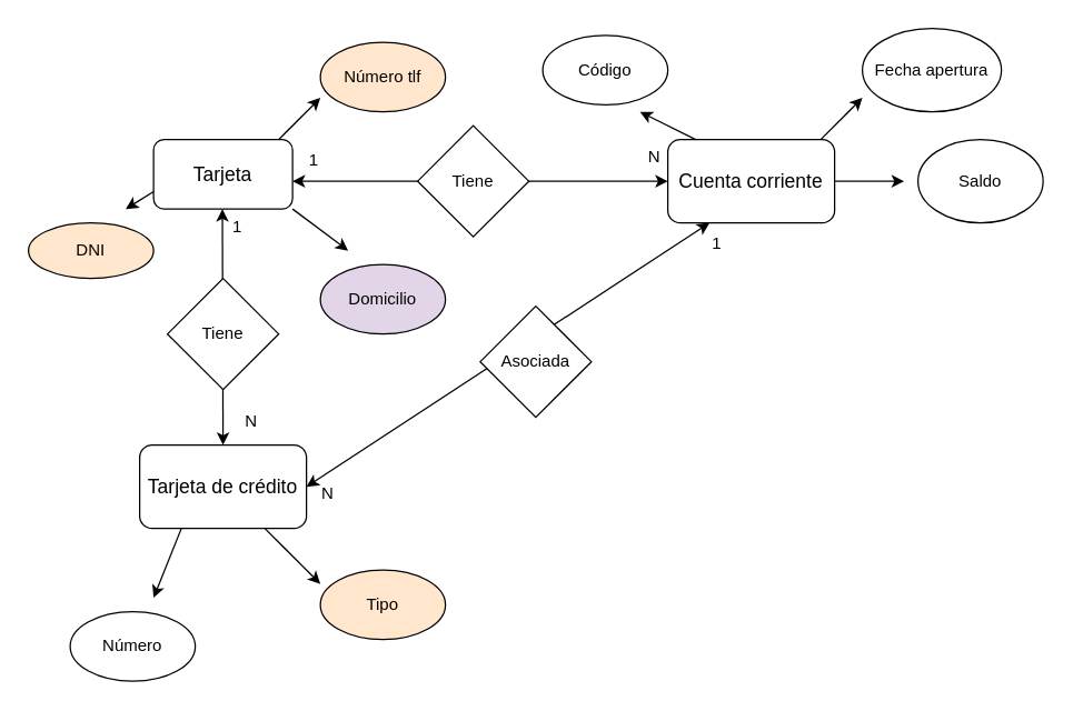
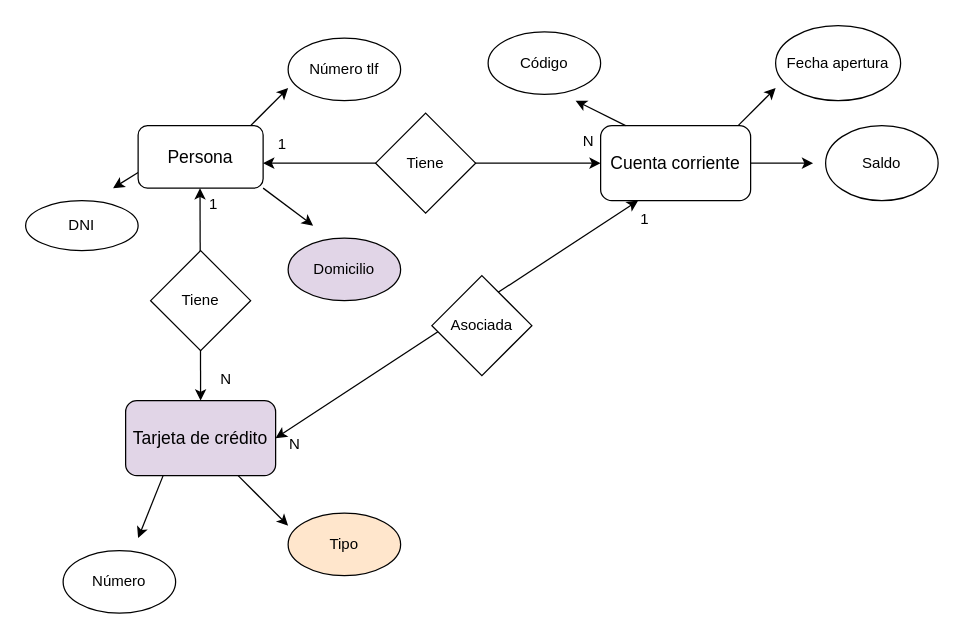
  <mxCell id="0" />
  <mxCell id="1" parent="0" />
  <mxCell id="2" style="edgeStyle=none;html=1;exitX=1;exitY=0.75;exitDx=0;exitDy=0;" edge="1" parent="1"><mxGeometry relative="1" as="geometry"><mxPoint x="250" y="180" as="targetPoint" /><mxPoint x="210" y="150" as="sourcePoint" /><Array as="points" /></mxGeometry></mxCell>
  <mxCell id="3" style="edgeStyle=none;html=1;exitX=0;exitY=0.75;exitDx=0;exitDy=0;" edge="1" parent="1" source="4"><mxGeometry relative="1" as="geometry"><mxPoint x="90" y="150" as="targetPoint" /></mxGeometry></mxCell>
- <mxCell id="4" value="&lt;font style=&quot;font-size: 14px;&quot;&gt;Tarjeta&lt;/font&gt;" style="rounded=1;whiteSpace=wrap;html=1;" vertex="1" parent="1"><mxGeometry x="110" y="100" width="100" height="50" as="geometry" /></mxCell>
- <mxCell id="5" value="DNI" style="ellipse;whiteSpace=wrap;html=1;fillColor=#ffe6cc;" vertex="1" parent="1"><mxGeometry x="20" y="160" width="90" height="40" as="geometry" /></mxCell>
+ <mxCell id="4" value="&lt;font style=&quot;font-size: 14px;&quot;&gt;Persona&lt;/font&gt;" style="rounded=1;whiteSpace=wrap;html=1;" vertex="1" parent="1"><mxGeometry x="110" y="100" width="100" height="50" as="geometry" /></mxCell>
+ <mxCell id="5" value="DNI" style="ellipse;whiteSpace=wrap;html=1;" vertex="1" parent="1"><mxGeometry x="20" y="160" width="90" height="40" as="geometry" /></mxCell>
  <mxCell id="6" value="Domicilio" style="ellipse;whiteSpace=wrap;html=1;fillColor=#e1d5e7;" vertex="1" parent="1"><mxGeometry x="230" y="190" width="90" height="50" as="geometry" /></mxCell>
  <mxCell id="7" value="" style="endArrow=classic;html=1;" edge="1" parent="1"><mxGeometry width="50" height="50" relative="1" as="geometry"><mxPoint x="200" y="100" as="sourcePoint" /><mxPoint x="230" y="70" as="targetPoint" /></mxGeometry></mxCell>
- <mxCell id="8" value="Número tlf" style="ellipse;whiteSpace=wrap;html=1;fillColor=#ffe6cc;" vertex="1" parent="1"><mxGeometry x="230" y="30" width="90" height="50" as="geometry" /></mxCell>
+ <mxCell id="8" value="Número tlf" style="ellipse;whiteSpace=wrap;html=1;" vertex="1" parent="1"><mxGeometry x="230" y="30" width="90" height="50" as="geometry" /></mxCell>
  <mxCell id="9" value="" style="endArrow=classic;startArrow=classic;html=1;" edge="1" parent="1"><mxGeometry width="50" height="50" relative="1" as="geometry"><mxPoint x="210" y="130" as="sourcePoint" /><mxPoint x="480" y="130" as="targetPoint" /></mxGeometry></mxCell>
  <mxCell id="10" style="edgeStyle=none;html=1;" edge="1" parent="1" source="11"><mxGeometry relative="1" as="geometry"><mxPoint x="650" y="130" as="targetPoint" /></mxGeometry></mxCell>
  <mxCell id="11" value="&lt;font style=&quot;font-size: 14px;&quot;&gt;Cuenta corriente&lt;/font&gt;" style="rounded=1;whiteSpace=wrap;html=1;" vertex="1" parent="1"><mxGeometry x="480" y="100" width="120" height="60" as="geometry" /></mxCell>
  <mxCell id="12" value="Saldo" style="ellipse;whiteSpace=wrap;html=1;" vertex="1" parent="1"><mxGeometry x="660" y="100" width="90" height="60" as="geometry" /></mxCell>
  <mxCell id="13" value="" style="endArrow=classic;html=1;" edge="1" parent="1"><mxGeometry width="50" height="50" relative="1" as="geometry"><mxPoint x="590" y="100" as="sourcePoint" /><mxPoint x="620" y="70" as="targetPoint" /></mxGeometry></mxCell>
  <mxCell id="14" value="Fecha apertura" style="ellipse;whiteSpace=wrap;html=1;" vertex="1" parent="1"><mxGeometry x="620" y="20" width="100" height="60" as="geometry" /></mxCell>
  <mxCell id="15" value="" style="endArrow=classic;html=1;" edge="1" parent="1"><mxGeometry width="50" height="50" relative="1" as="geometry"><mxPoint x="500" y="100" as="sourcePoint" /><mxPoint x="460" y="80" as="targetPoint" /></mxGeometry></mxCell>
  <mxCell id="16" value="Código" style="ellipse;whiteSpace=wrap;html=1;" vertex="1" parent="1"><mxGeometry x="390" y="25" width="90" height="50" as="geometry" /></mxCell>
  <mxCell id="17" value="" style="endArrow=classic;startArrow=classic;html=1;" edge="1" parent="1"><mxGeometry width="50" height="50" relative="1" as="geometry"><mxPoint x="160" y="320" as="sourcePoint" /><mxPoint x="159.5" y="150" as="targetPoint" /></mxGeometry></mxCell>
  <mxCell id="18" style="edgeStyle=none;html=1;exitX=0.25;exitY=1;exitDx=0;exitDy=0;" edge="1" parent="1" source="20"><mxGeometry relative="1" as="geometry"><mxPoint x="110" y="430" as="targetPoint" /></mxGeometry></mxCell>
  <mxCell id="19" style="edgeStyle=none;html=1;exitX=0.75;exitY=1;exitDx=0;exitDy=0;" edge="1" parent="1" source="20"><mxGeometry relative="1" as="geometry"><mxPoint x="230" y="420" as="targetPoint" /></mxGeometry></mxCell>
- <mxCell id="20" value="&lt;font style=&quot;font-size: 14px;&quot;&gt;Tarjeta de crédito&lt;/font&gt;" style="rounded=1;whiteSpace=wrap;html=1;" vertex="1" parent="1"><mxGeometry x="100" y="320" width="120" height="60" as="geometry" /></mxCell>
+ <mxCell id="20" value="&lt;font style=&quot;font-size: 14px;&quot;&gt;Tarjeta de crédito&lt;/font&gt;" style="rounded=1;whiteSpace=wrap;html=1;fillColor=#e1d5e7;" vertex="1" parent="1"><mxGeometry x="100" y="320" width="120" height="60" as="geometry" /></mxCell>
  <mxCell id="21" value="N" style="text;html=1;align=center;verticalAlign=middle;resizable=0;points=[];autosize=1;strokeColor=none;fillColor=none;" vertex="1" parent="1"><mxGeometry x="165" y="288" width="30" height="30" as="geometry" /></mxCell>
  <mxCell id="22" value="1" style="text;html=1;align=center;verticalAlign=middle;resizable=0;points=[];autosize=1;strokeColor=none;fillColor=none;" vertex="1" parent="1"><mxGeometry x="155" y="148" width="30" height="30" as="geometry" /></mxCell>
  <mxCell id="23" value="Tipo" style="ellipse;whiteSpace=wrap;html=1;fillColor=#ffe6cc;" vertex="1" parent="1"><mxGeometry x="230" y="410" width="90" height="50" as="geometry" /></mxCell>
  <mxCell id="24" value="Número" style="ellipse;whiteSpace=wrap;html=1;" vertex="1" parent="1"><mxGeometry x="50" y="440" width="90" height="50" as="geometry" /></mxCell>
  <mxCell id="25" value="Tiene" style="rhombus;whiteSpace=wrap;html=1;" vertex="1" parent="1"><mxGeometry x="120" y="200" width="80" height="80" as="geometry" /></mxCell>
  <mxCell id="26" value="" style="endArrow=classic;startArrow=classic;html=1;entryX=0.25;entryY=1;entryDx=0;entryDy=0;" edge="1" parent="1" target="11"><mxGeometry width="50" height="50" relative="1" as="geometry"><mxPoint x="220" y="350" as="sourcePoint" /><mxPoint x="270" y="300" as="targetPoint" /></mxGeometry></mxCell>
  <mxCell id="27" value="Asociada" style="rhombus;whiteSpace=wrap;html=1;" vertex="1" parent="1"><mxGeometry x="345" y="220" width="80" height="80" as="geometry" /></mxCell>
  <mxCell id="28" value="1" style="text;html=1;align=center;verticalAlign=middle;resizable=0;points=[];autosize=1;strokeColor=none;fillColor=none;" vertex="1" parent="1"><mxGeometry x="500" y="160" width="30" height="30" as="geometry" /></mxCell>
  <mxCell id="29" value="N" style="text;html=1;align=center;verticalAlign=middle;resizable=0;points=[];autosize=1;strokeColor=none;fillColor=none;" vertex="1" parent="1"><mxGeometry x="220" y="340" width="30" height="30" as="geometry" /></mxCell>
  <mxCell id="30" value="1" style="text;html=1;align=center;verticalAlign=middle;resizable=0;points=[];autosize=1;strokeColor=none;fillColor=none;" vertex="1" parent="1"><mxGeometry x="210" y="100" width="30" height="30" as="geometry" /></mxCell>
  <mxCell id="31" value="N" style="text;html=1;align=center;verticalAlign=middle;resizable=0;points=[];autosize=1;strokeColor=none;fillColor=none;" vertex="1" parent="1"><mxGeometry x="455" y="98" width="30" height="30" as="geometry" /></mxCell>
  <mxCell id="32" value="Tiene" style="rhombus;whiteSpace=wrap;html=1;" vertex="1" parent="1"><mxGeometry x="300" y="90" width="80" height="80" as="geometry" /></mxCell>
